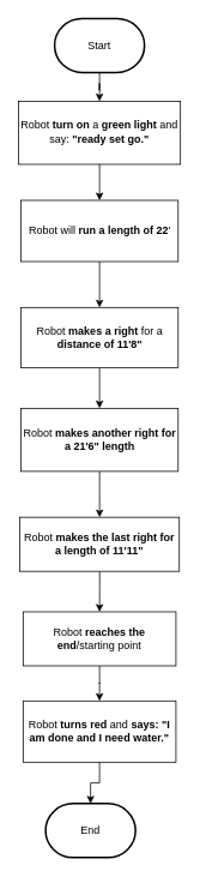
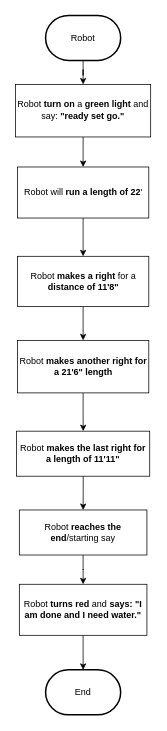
  <mxCell id="0" />
  <mxCell id="1" parent="0" />
  <mxCell id="2" value="" style="edgeStyle=orthogonalEdgeStyle;rounded=0;orthogonalLoop=1;jettySize=auto;html=1;" edge="1" parent="1" source="3" target="5"><mxGeometry relative="1" as="geometry" /></mxCell>
- <mxCell id="3" value="Start" style="strokeWidth=2;html=1;shape=mxgraph.flowchart.terminator;whiteSpace=wrap;" vertex="1" parent="1"><mxGeometry x="60" y="20" width="100" height="60" as="geometry" /></mxCell>
+ <mxCell id="3" value="Robot" style="strokeWidth=2;html=1;shape=mxgraph.flowchart.terminator;whiteSpace=wrap;" vertex="1" parent="1"><mxGeometry x="60" y="20" width="100" height="60" as="geometry" /></mxCell>
  <mxCell id="4" value="" style="edgeStyle=orthogonalEdgeStyle;rounded=0;orthogonalLoop=1;jettySize=auto;html=1;" edge="1" parent="1" source="5" target="7"><mxGeometry relative="1" as="geometry" /></mxCell>
  <mxCell id="5" value="&lt;span class=&quot;NormalTextRun SCXW44899743 BCX2&quot;&gt;Robot &lt;b&gt;turn on &lt;/b&gt;a &lt;b&gt;green light &lt;/b&gt;and say: &lt;b&gt;&quot;ready set go.&quot;&lt;/b&gt;&lt;/span&gt;&lt;span class=&quot;TextRun SCXW44899743 BCX2&quot; lang=&quot;EN&quot; style=&quot;font-size: 10pt; line-height: 16.188px; font-family: Arial, &amp;quot;Arial_EmbeddedFont&amp;quot;, &amp;quot;Arial_MSFontService&amp;quot;, sans-serif;&quot; data-contrast=&quot;auto&quot;&gt;&lt;/span&gt;" style="rounded=0;whiteSpace=wrap;html=1;" vertex="1" parent="1"><mxGeometry x="20" y="112" width="180" height="70" as="geometry" /></mxCell>
  <mxCell id="6" value="" style="edgeStyle=orthogonalEdgeStyle;rounded=0;orthogonalLoop=1;jettySize=auto;html=1;" edge="1" parent="1" source="7" target="9"><mxGeometry relative="1" as="geometry" /></mxCell>
  <mxCell id="7" value="Robot will &lt;b&gt;run a length of 22&lt;/b&gt;'" style="rounded=0;whiteSpace=wrap;html=1;" vertex="1" parent="1"><mxGeometry x="22.5" y="222" width="175" height="68" as="geometry" /></mxCell>
  <mxCell id="8" value="" style="edgeStyle=orthogonalEdgeStyle;rounded=0;orthogonalLoop=1;jettySize=auto;html=1;" edge="1" parent="1" source="9" target="11"><mxGeometry relative="1" as="geometry" /></mxCell>
  <mxCell id="9" value="Robot &lt;b&gt;makes a right&lt;/b&gt; for a &lt;b&gt;distance of 11'8&quot;&lt;/b&gt;" style="rounded=0;whiteSpace=wrap;html=1;" vertex="1" parent="1"><mxGeometry x="22.5" y="341" width="175" height="67" as="geometry" /></mxCell>
  <mxCell id="10" value="" style="edgeStyle=orthogonalEdgeStyle;rounded=0;orthogonalLoop=1;jettySize=auto;html=1;" edge="1" parent="1" source="11" target="13"><mxGeometry relative="1" as="geometry" /></mxCell>
  <mxCell id="11" value="Robot &lt;b&gt;makes another right for a 21'6&quot; length&lt;/b&gt;" style="rounded=0;whiteSpace=wrap;html=1;" vertex="1" parent="1"><mxGeometry x="22.5" y="453" width="175" height="70" as="geometry" /></mxCell>
  <mxCell id="12" value="" style="edgeStyle=orthogonalEdgeStyle;rounded=0;orthogonalLoop=1;jettySize=auto;html=1;" edge="1" parent="1" source="13" target="15"><mxGeometry relative="1" as="geometry" /></mxCell>
  <mxCell id="13" value="Robot &lt;b&gt;makes the last right for a length of 11'11&quot;&lt;/b&gt;" style="rounded=0;whiteSpace=wrap;html=1;" vertex="1" parent="1"><mxGeometry x="21.25" y="574" width="177.5" height="60" as="geometry" /></mxCell>
  <mxCell id="14" value="" style="edgeStyle=orthogonalEdgeStyle;rounded=0;orthogonalLoop=1;jettySize=auto;html=1;" edge="1" parent="1" source="15" target="17"><mxGeometry relative="1" as="geometry" /></mxCell>
- <mxCell id="15" value="Robot &lt;b&gt;reaches the end&lt;/b&gt;/starting point" style="rounded=0;whiteSpace=wrap;html=1;" vertex="1" parent="1"><mxGeometry x="25" y="679" width="170" height="60" as="geometry" /></mxCell>
+ <mxCell id="15" value="Robot &lt;b&gt;reaches the end&lt;/b&gt;/starting say" style="rounded=0;whiteSpace=wrap;html=1;" vertex="1" parent="1"><mxGeometry x="25" y="679" width="170" height="60" as="geometry" /></mxCell>
  <mxCell id="16" value="" style="edgeStyle=orthogonalEdgeStyle;rounded=0;orthogonalLoop=1;jettySize=auto;html=1;" edge="1" parent="1" source="17" target="18"><mxGeometry relative="1" as="geometry" /></mxCell>
  <mxCell id="17" value="Robot &lt;b&gt;turns red&lt;/b&gt; and &lt;b&gt;says: &quot;I am done and I need water.&quot;&lt;/b&gt;" style="rounded=0;whiteSpace=wrap;html=1;" vertex="1" parent="1"><mxGeometry x="25" y="778" width="170" height="68" as="geometry" /></mxCell>
- <mxCell id="18" value="End" style="strokeWidth=2;html=1;shape=mxgraph.flowchart.terminator;whiteSpace=wrap;" vertex="1" parent="1"><mxGeometry x="50" y="892" width="100" height="60" as="geometry" /></mxCell>
+ <mxCell id="18" value="End" style="strokeWidth=2;html=1;shape=mxgraph.flowchart.terminator;whiteSpace=wrap;" vertex="1" parent="1"><mxGeometry x="60" y="892" width="100" height="60" as="geometry" /></mxCell>
